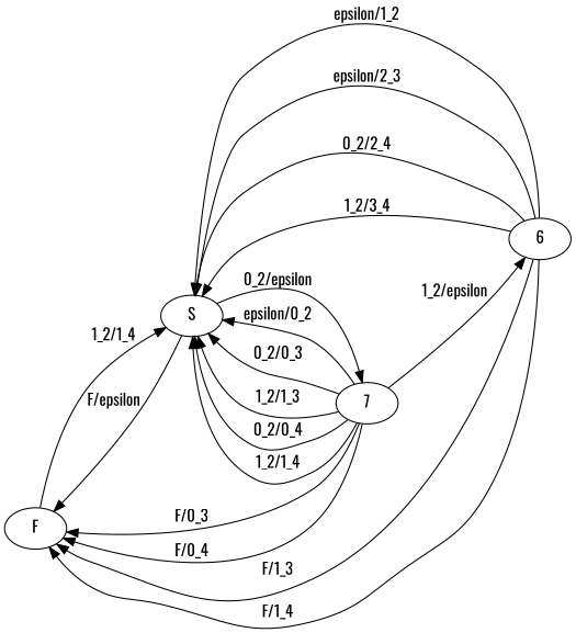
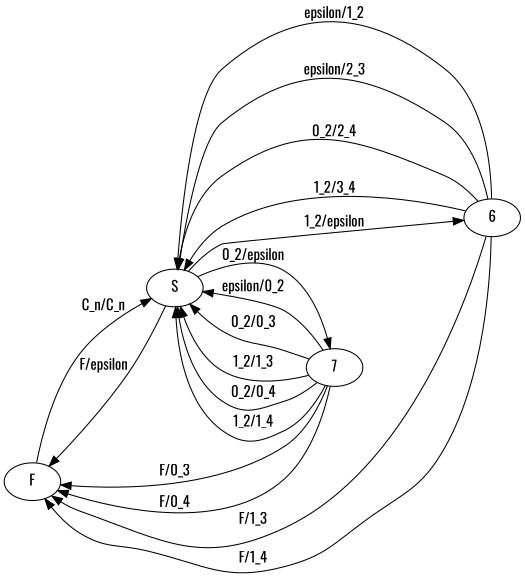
  digraph {
    fontname=Oswald
    rankdir=LR
    node [fontname=Oswald]
    edge [fontname=Oswald]
    F
    S
    n3 [label=7]
    n4 [label=6]
-   F -> S [label="1_2/1_4"]
+   F -> S [label="C_n/C_n"]
    S -> F [label="F/\epsilon"]
    S -> n3 [label="0_2/\epsilon"]
-   n3 -> n4 [label="1_2/\epsilon"]
+   S -> n4 [label="1_2/\epsilon"]
    n3 -> F [label="F/0_3"]
    n3 -> F [label="F/0_4"]
    n3 -> S [label="\epsilon/0_2"]
    n3 -> S [label="0_2/0_3"]
    n3 -> S [label="1_2/1_3"]
    n3 -> S [label="0_2/0_4"]
    n3 -> S [label="1_2/1_4"]
    n4 -> F [label="F/1_3"]
    n4 -> F [label="F/1_4"]
    n4 -> S [label="\epsilon/1_2"]
    n4 -> S [label="\epsilon/2_3"]
    n4 -> S [label="0_2/2_4"]
    n4 -> S [label="1_2/3_4"]
  }
